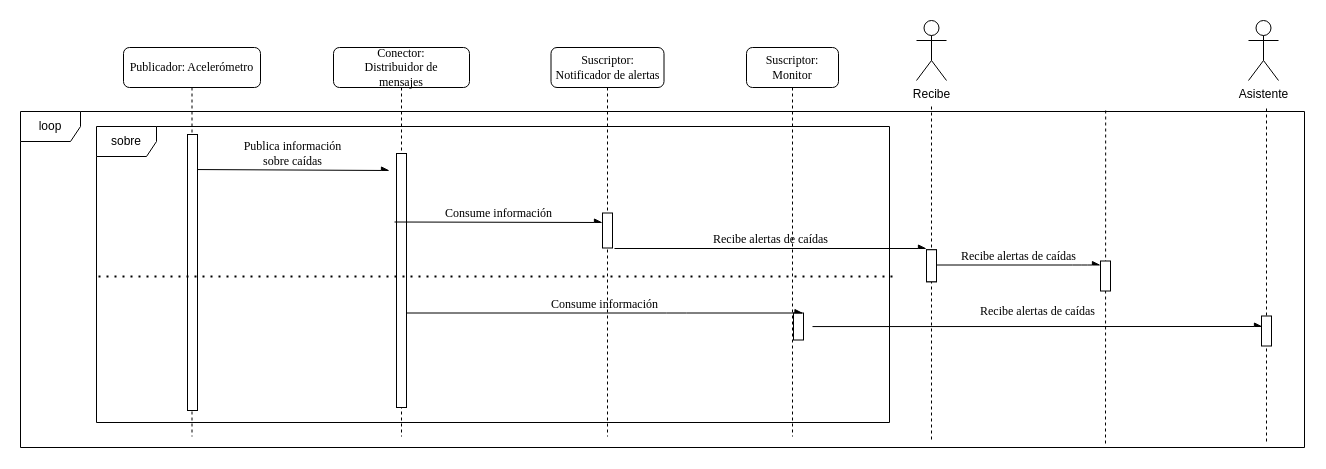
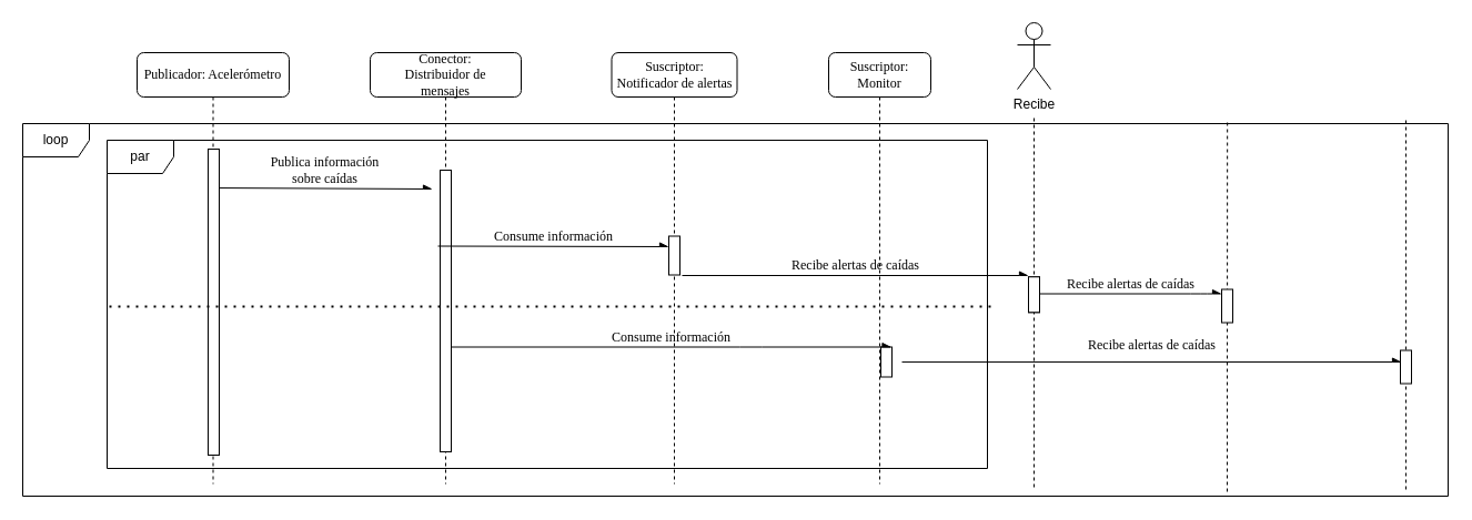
  <mxCell id="0" />
  <mxCell id="1" parent="0" />
  <mxCell id="2" value="loop" style="shape=umlFrame;whiteSpace=wrap;html=1;" vertex="1" parent="1"><mxGeometry x="20" y="111" width="1284" height="336" as="geometry" /></mxCell>
  <mxCell id="3" value="Conector:&lt;br&gt;Distribuidor de&lt;br&gt;mensajes" style="shape=umlLifeline;perimeter=lifelinePerimeter;whiteSpace=wrap;html=1;container=1;collapsible=0;recursiveResize=0;outlineConnect=0;rounded=1;shadow=0;comic=0;labelBackgroundColor=none;strokeWidth=1;fontFamily=Verdana;fontSize=12;align=center;resizable=1;" vertex="1" parent="1"><mxGeometry x="333" y="47" width="136" height="389" as="geometry" /></mxCell>
  <mxCell id="4" value="" style="html=1;points=[];perimeter=orthogonalPerimeter;rounded=0;shadow=0;comic=0;labelBackgroundColor=none;strokeWidth=1;fontFamily=Verdana;fontSize=12;align=center;" vertex="1" parent="3"><mxGeometry x="63" y="106" width="10" height="254" as="geometry" /></mxCell>
  <mxCell id="5" value="Suscriptor:&lt;br&gt;Notificador de alertas" style="shape=umlLifeline;perimeter=lifelinePerimeter;whiteSpace=wrap;html=1;container=1;collapsible=0;recursiveResize=0;outlineConnect=0;rounded=1;shadow=0;comic=0;labelBackgroundColor=none;strokeWidth=1;fontFamily=Verdana;fontSize=12;align=center;" vertex="1" parent="1"><mxGeometry x="550.5" y="47" width="113" height="389" as="geometry" /></mxCell>
  <mxCell id="6" value="Suscriptor:&lt;br&gt;Monitor" style="shape=umlLifeline;perimeter=lifelinePerimeter;whiteSpace=wrap;html=1;container=1;collapsible=0;recursiveResize=0;outlineConnect=0;rounded=1;shadow=0;comic=0;labelBackgroundColor=none;strokeWidth=1;fontFamily=Verdana;fontSize=12;align=center;" vertex="1" parent="1"><mxGeometry x="746" y="47" width="92" height="389" as="geometry" /></mxCell>
  <mxCell id="7" value="" style="html=1;points=[];perimeter=orthogonalPerimeter;rounded=0;shadow=0;comic=0;labelBackgroundColor=none;strokeWidth=1;fontFamily=Verdana;fontSize=12;align=center;" vertex="1" parent="6"><mxGeometry x="47" y="265.5" width="10" height="27" as="geometry" /></mxCell>
  <mxCell id="8" value="Recibe" style="shape=umlActor;verticalLabelPosition=bottom;verticalAlign=top;html=1;outlineConnect=0;" vertex="1" parent="1"><mxGeometry x="916" y="20" width="30" height="60" as="geometry" /></mxCell>
- <mxCell id="9" value="Asistente" style="shape=umlActor;verticalLabelPosition=bottom;verticalAlign=top;html=1;outlineConnect=0;" vertex="1" parent="1"><mxGeometry x="1248" y="20" width="30" height="60" as="geometry" /></mxCell>
  <mxCell id="10" value="" style="endArrow=none;dashed=1;html=1;rounded=0;startArrow=none;" edge="1" parent="1"><mxGeometry width="50" height="50" relative="1" as="geometry"><mxPoint x="931" y="106" as="sourcePoint" /><mxPoint x="931" y="442" as="targetPoint" /></mxGeometry></mxCell>
  <mxCell id="11" value="" style="endArrow=none;dashed=1;html=1;rounded=0;startArrow=none;" edge="1" parent="1"><mxGeometry width="50" height="50" relative="1" as="geometry"><mxPoint x="1105" y="443" as="sourcePoint" /><mxPoint x="1105.17" y="109" as="targetPoint" /></mxGeometry></mxCell>
  <mxCell id="12" value="Publicador: Acelerómetro" style="shape=umlLifeline;perimeter=lifelinePerimeter;whiteSpace=wrap;html=1;container=1;collapsible=0;recursiveResize=0;outlineConnect=0;rounded=1;shadow=0;comic=0;labelBackgroundColor=none;strokeWidth=1;fontFamily=Verdana;fontSize=12;align=center;" vertex="1" parent="1"><mxGeometry x="123" y="47" width="137" height="389" as="geometry" /></mxCell>
  <mxCell id="13" value="" style="html=1;points=[];perimeter=orthogonalPerimeter;rounded=0;shadow=0;comic=0;labelBackgroundColor=none;strokeWidth=1;fontFamily=Verdana;fontSize=12;align=center;" vertex="1" parent="12"><mxGeometry x="64" y="87" width="10" height="276" as="geometry" /></mxCell>
  <mxCell id="14" value="" style="endArrow=none;dashed=1;html=1;dashPattern=1 3;strokeWidth=2;rounded=0;entryX=1;entryY=0.575;entryDx=0;entryDy=0;entryPerimeter=0;" edge="1" parent="1"><mxGeometry width="50" height="50" relative="1" as="geometry"><mxPoint x="98" y="276" as="sourcePoint" /><mxPoint x="895" y="275.925" as="targetPoint" /><Array as="points" /></mxGeometry></mxCell>
  <mxCell id="15" value="" style="html=1;points=[];perimeter=orthogonalPerimeter;rounded=0;shadow=0;comic=0;labelBackgroundColor=none;strokeWidth=1;fontFamily=Verdana;fontSize=12;align=center;" vertex="1" parent="1"><mxGeometry x="602" y="212.5" width="10" height="35" as="geometry" /></mxCell>
  <mxCell id="16" value="Consume información" style="html=1;verticalAlign=bottom;endArrow=async;labelBackgroundColor=none;fontFamily=Verdana;fontSize=12;edgeStyle=elbowEdgeStyle;elbow=vertical;endFill=1;" edge="1" parent="1" target="15"><mxGeometry relative="1" as="geometry"><mxPoint x="394" y="221.5" as="sourcePoint" /><mxPoint x="587" y="222" as="targetPoint" /></mxGeometry></mxCell>
  <mxCell id="17" value="Consume información" style="html=1;verticalAlign=bottom;endArrow=async;labelBackgroundColor=none;fontFamily=Verdana;fontSize=12;edgeStyle=elbowEdgeStyle;elbow=vertical;endFill=1;" edge="1" parent="1" source="4"><mxGeometry relative="1" as="geometry"><mxPoint x="393" y="384.5" as="sourcePoint" /><mxPoint x="802.5" y="312.5" as="targetPoint" /><Array as="points"><mxPoint x="676" y="312.5" /><mxPoint x="670" y="304.5" /></Array></mxGeometry></mxCell>
  <mxCell id="18" value="Publica información&lt;br&gt;sobre caídas" style="html=1;verticalAlign=bottom;endArrow=async;labelBackgroundColor=none;fontFamily=Verdana;fontSize=12;edgeStyle=elbowEdgeStyle;elbow=vertical;endFill=1;exitX=1.04;exitY=0.127;exitDx=0;exitDy=0;exitPerimeter=0;" edge="1" parent="1" source="13"><mxGeometry relative="1" as="geometry"><mxPoint x="102" y="163" as="sourcePoint" /><mxPoint x="389" y="170" as="targetPoint" /></mxGeometry></mxCell>
  <mxCell id="19" value="" style="html=1;points=[];perimeter=orthogonalPerimeter;rounded=0;shadow=0;comic=0;labelBackgroundColor=none;strokeColor=#000000;strokeWidth=1;fillColor=#FFFFFF;fontFamily=Verdana;fontSize=12;fontColor=#000000;align=center;" vertex="1" parent="1"><mxGeometry x="1100" y="260.5" width="10" height="30" as="geometry" /></mxCell>
  <mxCell id="20" value="Recibe alertas de caídas" style="html=1;verticalAlign=bottom;endArrow=async;labelBackgroundColor=none;fontFamily=Verdana;fontSize=12;edgeStyle=elbowEdgeStyle;elbow=vertical;endFill=1;" edge="1" parent="1" target="19"><mxGeometry relative="1" as="geometry"><mxPoint x="936" y="264.5" as="sourcePoint" /><mxPoint x="1096" y="274.5" as="targetPoint" /><Array as="points"><mxPoint x="1082" y="264.5" /><mxPoint x="1024" y="270.5" /></Array></mxGeometry></mxCell>
  <mxCell id="21" value="Recibe alertas de caídas" style="html=1;verticalAlign=bottom;endArrow=async;labelBackgroundColor=none;fontFamily=Verdana;fontSize=12;edgeStyle=elbowEdgeStyle;elbow=vertical;endFill=1;" edge="1" parent="1"><mxGeometry relative="1" as="geometry"><mxPoint x="614" y="248" as="sourcePoint" /><mxPoint x="926" y="247.5" as="targetPoint" /><Array as="points" /></mxGeometry></mxCell>
  <mxCell id="22" value="" style="html=1;points=[];perimeter=orthogonalPerimeter;rounded=0;shadow=0;comic=0;labelBackgroundColor=none;strokeWidth=1;fontFamily=Verdana;fontSize=12;align=center;" vertex="1" parent="1"><mxGeometry x="926" y="249.25" width="10" height="32" as="geometry" /></mxCell>
  <mxCell id="23" value="" style="html=1;points=[];perimeter=orthogonalPerimeter;rounded=0;shadow=0;comic=0;labelBackgroundColor=none;strokeWidth=1;fontFamily=Verdana;fontSize=12;align=center;" vertex="1" parent="1"><mxGeometry x="926" y="249.25" width="10" height="32" as="geometry" /></mxCell>
  <mxCell id="24" value="Recibe alertas de caídas" style="html=1;verticalAlign=bottom;endArrow=async;labelBackgroundColor=none;fontFamily=Verdana;fontSize=12;edgeStyle=elbowEdgeStyle;elbow=vertical;entryX=0.2;entryY=0.767;entryDx=0;entryDy=0;entryPerimeter=0;endFill=1;" edge="1" parent="1"><mxGeometry y="6" relative="1" as="geometry"><mxPoint x="812" y="326.07" as="sourcePoint" /><mxPoint x="1262" y="326.08" as="targetPoint" /><mxPoint as="offset" /><Array as="points" /></mxGeometry></mxCell>
  <mxCell id="25" value="" style="endArrow=none;dashed=1;html=1;rounded=0;startArrow=none;" edge="1" parent="1"><mxGeometry width="50" height="50" relative="1" as="geometry"><mxPoint x="1266" y="441" as="sourcePoint" /><mxPoint x="1266" y="108" as="targetPoint" /></mxGeometry></mxCell>
  <mxCell id="26" value="" style="html=1;points=[];perimeter=orthogonalPerimeter;rounded=0;shadow=0;comic=0;labelBackgroundColor=none;strokeColor=#000000;strokeWidth=1;fillColor=#FFFFFF;fontFamily=Verdana;fontSize=12;fontColor=#000000;align=center;" vertex="1" parent="1"><mxGeometry x="1261" y="315.5" width="10" height="30" as="geometry" /></mxCell>
- <mxCell id="27" value="sobre" style="shape=umlFrame;whiteSpace=wrap;html=1;" vertex="1" parent="1"><mxGeometry x="96" y="126" width="793" height="296" as="geometry" /></mxCell>
+ <mxCell id="27" value="par" style="shape=umlFrame;whiteSpace=wrap;html=1;" vertex="1" parent="1"><mxGeometry x="96" y="126" width="793" height="296" as="geometry" /></mxCell>
